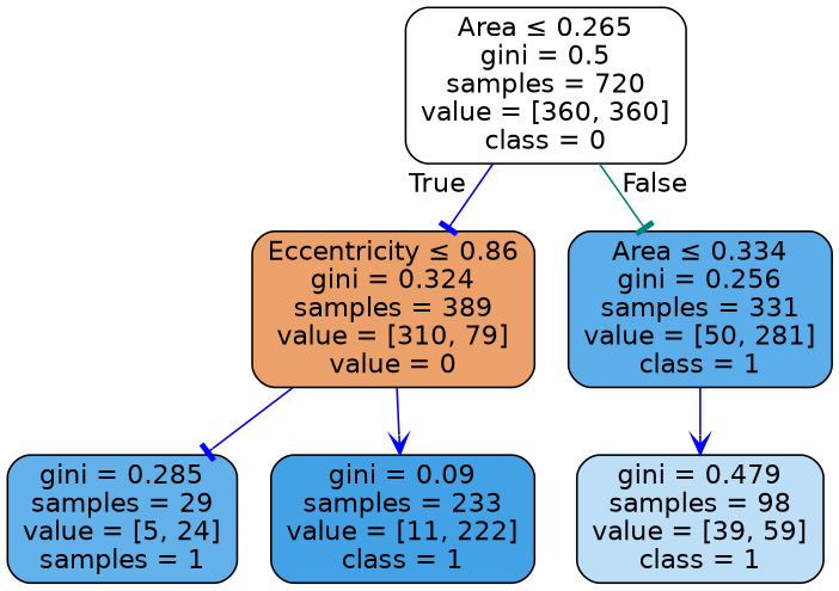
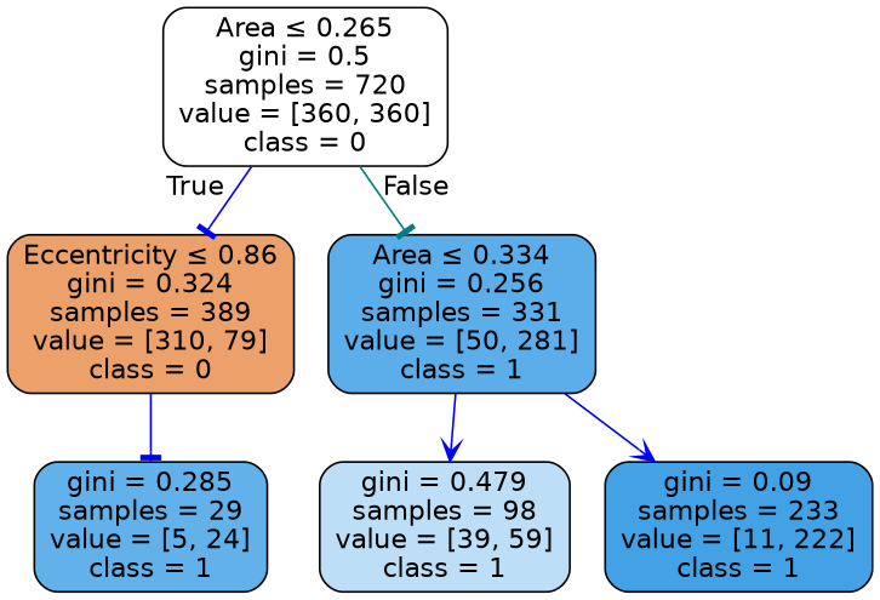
  digraph {
    node [color=black fontname=helvetica shape=box style="filled, rounded"]
    edge [arrowhead=tee color=blue fontname=helvetica]
    n1 [fillcolor="#ffffff" label=<Area &le; 0.265<br/>gini = 0.5<br/>samples = 720<br/>value = [360, 360]<br/>class = 0>]
-   n2 [fillcolor="#eca16b" label=<Eccentricity &le; 0.86<br/>gini = 0.324<br/>samples = 389<br/>value = [310, 79]<br/>value = 0>]
+   n2 [fillcolor="#eca16b" label=<Eccentricity &le; 0.86<br/>gini = 0.324<br/>samples = 389<br/>value = [310, 79]<br/>class = 0>]
    n3 [fillcolor="#5caeea" label=<Area &le; 0.334<br/>gini = 0.256<br/>samples = 331<br/>value = [50, 281]<br/>class = 1>]
-   n4 [fillcolor="#62b1ea" label=<gini = 0.285<br/>samples = 29<br/>value = [5, 24]<br/>samples = 1>]
+   n4 [fillcolor="#62b1ea" label=<gini = 0.285<br/>samples = 29<br/>value = [5, 24]<br/>class = 1>]
    n5 [fillcolor="#bcdef6" label=<gini = 0.479<br/>samples = 98<br/>value = [39, 59]<br/>class = 1>]
    n6 [fillcolor="#43a2e6" label=<gini = 0.09<br/>samples = 233<br/>value = [11, 222]<br/>class = 1>]
    n1 -> n2 [headlabel=True labelangle=45 labeldistance=2.5]
    n1 -> n3 [color=teal headlabel=False labelangle=-45 labeldistance=2.5]
    n2 -> n4
    n3 -> n5 [arrowhead=vee]
-   n2 -> n6 [arrowhead=vee]
+   n3 -> n6 [arrowhead=vee]
  }
